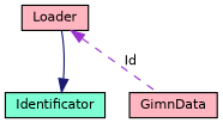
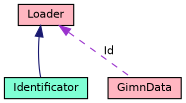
  digraph {
    node [color=black fillcolor=lightpink fontname=Helvetica fontsize=10 shape=box style=filled]
    edge [dir=back fontname=Helvetica fontsize=10 labelfontname=Helvetica labelfontsize=10]
    n1 [fontcolor=black height=0.2 label=GimnData width=0.4]
    n2 [fillcolor=aquamarine height=0.2 label=Identificator width=0.4]
    n3 [height=0.2 label=Loader width=0.4]
    n3 -> n1 [color=darkorchid3 label=" Id" style=dashed]
-   n2 -> n3 [color=midnightblue style=solid]
+   n3 -> n2 [color=midnightblue style=solid]
  }
